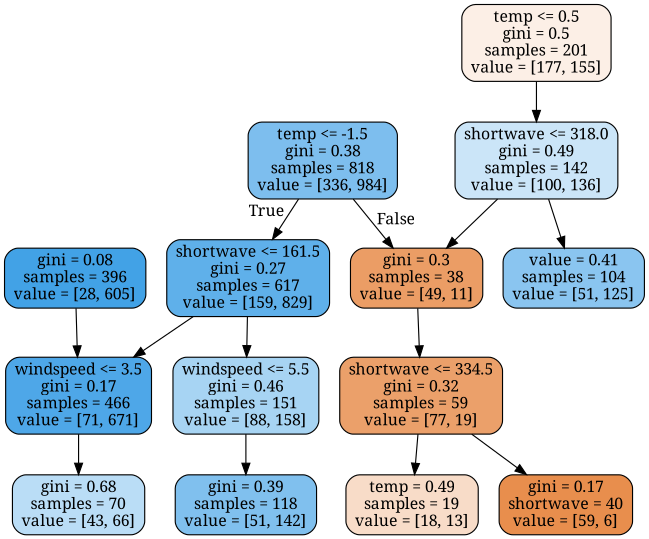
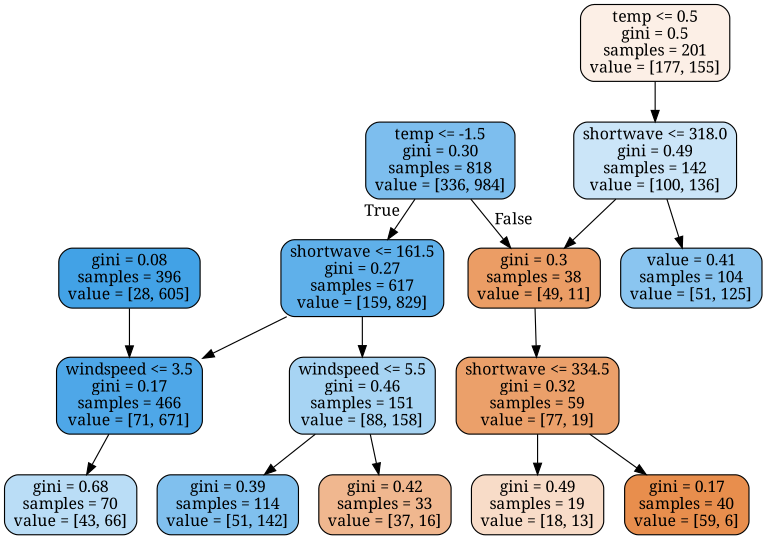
  digraph {
    fontname="Noto Serif"
    node [color=black fontname="Noto Serif" shape=box style="filled, rounded"]
    edge [fontname="Noto Serif"]
-   n1 [fillcolor="#7dbeee" label="temp <= -1.5\ngini = 0.38\nsamples = 818\nvalue = [336, 984]"]
+   n1 [fillcolor="#7dbeee" label="temp <= -1.5\ngini = 0.30\nsamples = 818\nvalue = [336, 984]"]
    n2 [fillcolor="#5fb0ea" label="shortwave <= 161.5\ngini = 0.27\nsamples = 617\nvalue = [159, 829]"]
    n3 [fillcolor="#eb9d65" label="gini = 0.3\nsamples = 38\nvalue = [49, 11]"]
    n4 [fillcolor="#4ea7e8" label="windspeed <= 3.5\ngini = 0.17\nsamples = 466\nvalue = [71, 671]"]
    n5 [fillcolor="#a7d4f3" label="windspeed <= 5.5\ngini = 0.46\nsamples = 151\nvalue = [88, 158]"]
    n6 [fillcolor="#fcefe6" label="temp <= 0.5\ngini = 0.5\nsamples = 201\nvalue = [177, 155]"]
    n7 [fillcolor="#cbe5f8" label="shortwave <= 318.0\ngini = 0.49\nsamples = 142\nvalue = [100, 136]"]
    n8 [fillcolor="#baddf6" label="gini = 0.68\nsamples = 70\nvalue = [43, 66]"]
-   n9 [fillcolor="#80c0ee" label="gini = 0.39\nsamples = 118\nvalue = [51, 142]"]
+   n9 [fillcolor="#80c0ee" label="gini = 0.39\nsamples = 114\nvalue = [51, 142]"]
+   n10 [fillcolor="#f0b78f" label="gini = 0.42\nsamples = 33\nvalue = [37, 16]"]
    n11 [fillcolor="#42a2e6" label="gini = 0.08\nsamples = 396\nvalue = [28, 605]"]
    n12 [fillcolor="#8ac5f0" label="value = 0.41\nsamples = 104\nvalue = [51, 125]"]
    n13 [fillcolor="#eba06a" label="shortwave <= 334.5\ngini = 0.32\nsamples = 59\nvalue = [77, 19]"]
-   n14 [fillcolor="#f8dcc8" label="temp = 0.49\nsamples = 19\nvalue = [18, 13]"]
-   n15 [fillcolor="#e88e4d" label="gini = 0.17\nshortwave = 40\nvalue = [59, 6]"]
+   n14 [fillcolor="#f8dcc8" label="gini = 0.49\nsamples = 19\nvalue = [18, 13]"]
+   n15 [fillcolor="#e88e4d" label="gini = 0.17\nsamples = 40\nvalue = [59, 6]"]
    n1 -> n2 [headlabel=True labelangle=45 labeldistance=2.5]
    n1 -> n3 [headlabel=False labelangle=-45 labeldistance=2.5]
    n2 -> n4
    n2 -> n5
    n3 -> n13
    n4 -> n8
    n5 -> n9
+   n5 -> n10
    n6 -> n7
    n7 -> n3
    n7 -> n12
    n11 -> n4
    n13 -> n14
    n13 -> n15
  }
